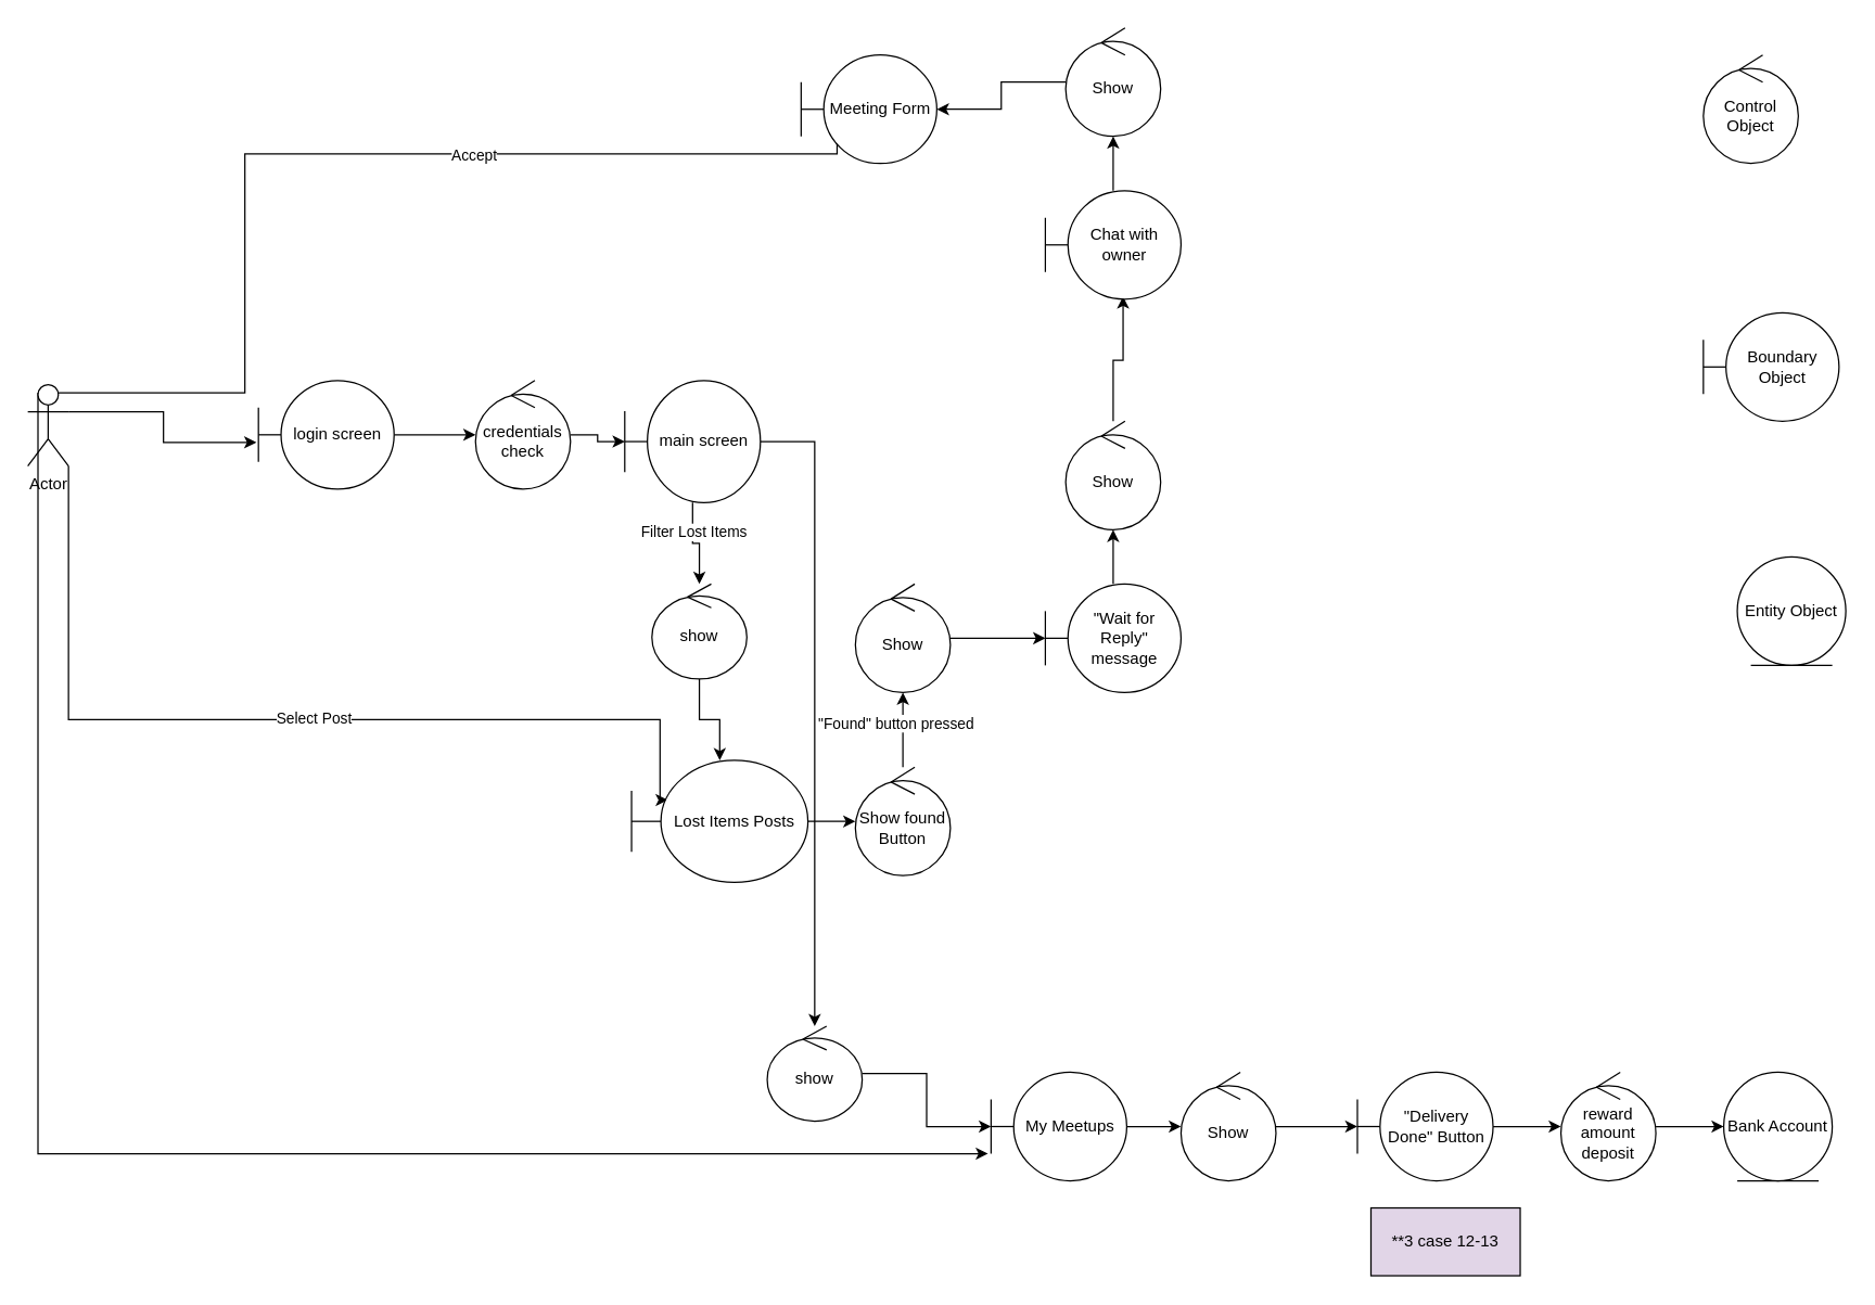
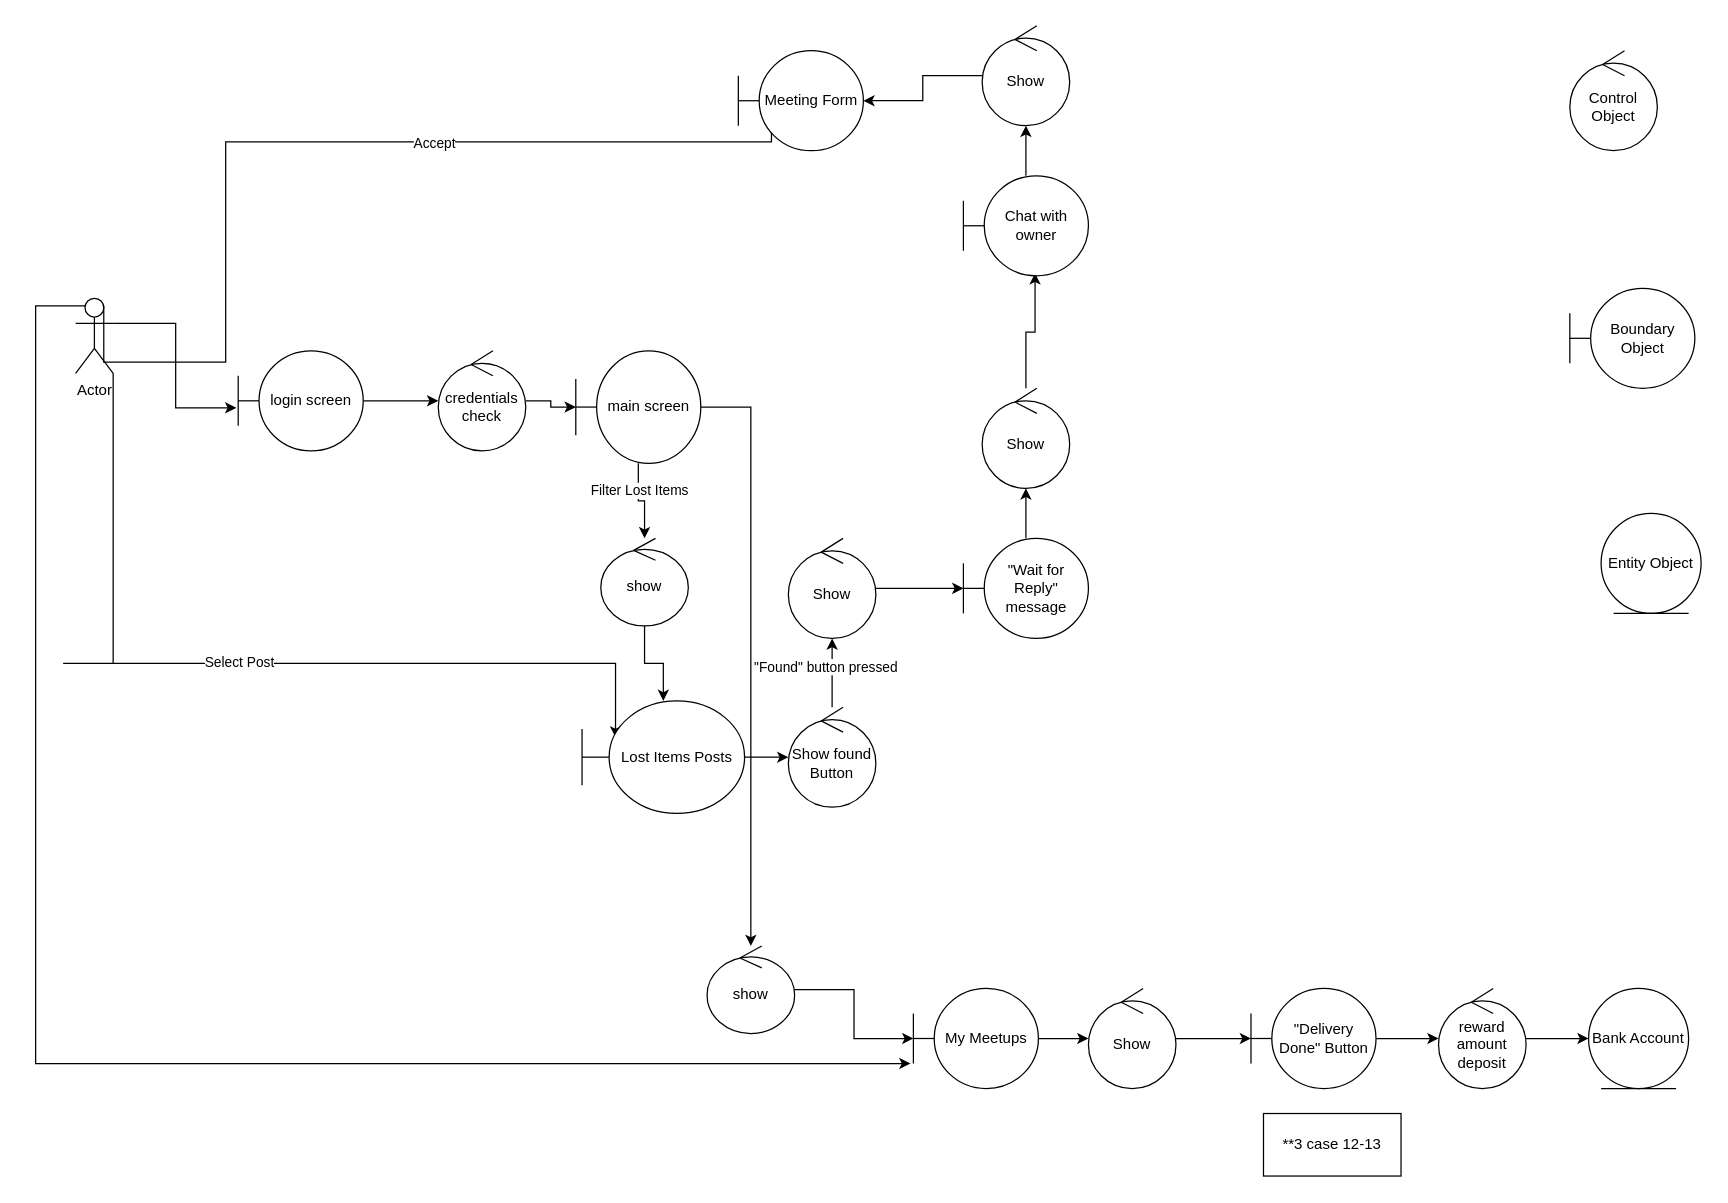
  <mxCell id="0" />
  <mxCell id="1" parent="0" />
  <mxCell id="2" value="" style="edgeStyle=orthogonalEdgeStyle;rounded=0;orthogonalLoop=1;jettySize=auto;html=1;" edge="1" parent="1" source="3" target="48"><mxGeometry relative="1" as="geometry" /></mxCell>
  <mxCell id="3" value="&quot;Delivery Done&quot; Button" style="shape=umlBoundary;whiteSpace=wrap;html=1;" vertex="1" parent="1"><mxGeometry x="1000" y="790" width="100" height="80" as="geometry" /></mxCell>
  <mxCell id="4" value="Control Object" style="ellipse;shape=umlControl;whiteSpace=wrap;html=1;" vertex="1" parent="1"><mxGeometry x="1255" y="40" width="70" height="80" as="geometry" /></mxCell>
  <mxCell id="5" value="Entity Object" style="ellipse;shape=umlEntity;whiteSpace=wrap;html=1;" vertex="1" parent="1"><mxGeometry x="1280" y="410" width="80" height="80" as="geometry" /></mxCell>
  <mxCell id="6" style="edgeStyle=orthogonalEdgeStyle;rounded=0;orthogonalLoop=1;jettySize=auto;html=1;exitX=1;exitY=1;exitDx=0;exitDy=0;exitPerimeter=0;entryX=0.206;entryY=0.325;entryDx=0;entryDy=0;entryPerimeter=0;" edge="1" parent="1" source="11" target="26"><mxGeometry relative="1" as="geometry"><mxPoint x="120" y="510" as="targetPoint" /><Array as="points"><mxPoint x="50" y="530" /><mxPoint x="486" y="530" /></Array></mxGeometry></mxCell>
  <mxCell id="7" value="Select Post" style="edgeLabel;html=1;align=center;verticalAlign=middle;resizable=0;points=[];" vertex="1" connectable="0" parent="6"><mxGeometry x="0.067" y="2" relative="1" as="geometry"><mxPoint as="offset" /></mxGeometry></mxCell>
  <mxCell id="8" style="edgeStyle=orthogonalEdgeStyle;rounded=0;orthogonalLoop=1;jettySize=auto;html=1;exitX=0.75;exitY=0.1;exitDx=0;exitDy=0;exitPerimeter=0;entryX=0.265;entryY=0.784;entryDx=0;entryDy=0;entryPerimeter=0;endArrow=none;" edge="1" parent="1" source="11" target="12"><mxGeometry relative="1" as="geometry"><mxPoint x="180" y="140" as="targetPoint" /><Array as="points"><mxPoint x="180" y="289" /><mxPoint x="180" y="113" /></Array></mxGeometry></mxCell>
  <mxCell id="9" value="Accept" style="edgeLabel;html=1;align=center;verticalAlign=middle;resizable=0;points=[];" vertex="1" connectable="0" parent="8"><mxGeometry x="0.267" relative="1" as="geometry"><mxPoint as="offset" /></mxGeometry></mxCell>
  <mxCell id="10" style="edgeStyle=orthogonalEdgeStyle;rounded=0;orthogonalLoop=1;jettySize=auto;html=1;exitX=0.25;exitY=0.1;exitDx=0;exitDy=0;exitPerimeter=0;entryX=-0.023;entryY=0.75;entryDx=0;entryDy=0;entryPerimeter=0;" edge="1" parent="1" source="11" target="40"><mxGeometry relative="1" as="geometry"><mxPoint x="40" y="10" as="targetPoint" /><Array as="points"><mxPoint x="28" y="850" /></Array></mxGeometry></mxCell>
- <mxCell id="11" value="Actor" style="shape=umlActor;verticalLabelPosition=bottom;verticalAlign=top;html=1;" vertex="1" parent="1"><mxGeometry x="20" y="283" width="30" height="60" as="geometry" /></mxCell>
+ <mxCell id="11" value="Actor" style="shape=umlActor;verticalLabelPosition=bottom;verticalAlign=top;html=1;" vertex="1" parent="1"><mxGeometry x="60" y="238" width="30" height="60" as="geometry" /></mxCell>
  <mxCell id="12" value="Meeting Form" style="shape=umlBoundary;whiteSpace=wrap;html=1;" vertex="1" parent="1"><mxGeometry x="590" y="40" width="100" height="80" as="geometry" /></mxCell>
  <mxCell id="13" value="" style="edgeStyle=orthogonalEdgeStyle;rounded=0;orthogonalLoop=1;jettySize=auto;html=1;" edge="1" parent="1" source="14" target="18"><mxGeometry relative="1" as="geometry" /></mxCell>
  <mxCell id="14" value="login screen" style="shape=umlBoundary;whiteSpace=wrap;html=1;" vertex="1" parent="1"><mxGeometry x="190" y="280" width="100" height="80" as="geometry" /></mxCell>
  <mxCell id="15" value="" style="edgeStyle=orthogonalEdgeStyle;rounded=0;orthogonalLoop=1;jettySize=auto;html=1;entryX=0.573;entryY=0.975;entryDx=0;entryDy=0;entryPerimeter=0;" edge="1" parent="1" source="16" target="36"><mxGeometry relative="1" as="geometry"><mxPoint x="800" y="290" as="targetPoint" /></mxGeometry></mxCell>
  <mxCell id="16" value="Show" style="ellipse;shape=umlControl;whiteSpace=wrap;html=1;" vertex="1" parent="1"><mxGeometry x="785" y="310" width="70" height="80" as="geometry" /></mxCell>
  <mxCell id="17" value="" style="edgeStyle=orthogonalEdgeStyle;rounded=0;orthogonalLoop=1;jettySize=auto;html=1;" edge="1" parent="1" source="18" target="22"><mxGeometry relative="1" as="geometry" /></mxCell>
  <mxCell id="18" value="credentials check" style="ellipse;shape=umlControl;whiteSpace=wrap;html=1;" vertex="1" parent="1"><mxGeometry x="350" y="280" width="70" height="80" as="geometry" /></mxCell>
  <mxCell id="19" value="" style="edgeStyle=orthogonalEdgeStyle;rounded=0;orthogonalLoop=1;jettySize=auto;html=1;" edge="1" parent="1" source="22" target="24"><mxGeometry relative="1" as="geometry"><Array as="points"><mxPoint x="510" y="400" /><mxPoint x="515" y="400" /></Array></mxGeometry></mxCell>
  <mxCell id="20" value="Filter Lost Items" style="edgeLabel;html=1;align=center;verticalAlign=middle;resizable=0;points=[];" vertex="1" connectable="0" parent="19"><mxGeometry x="-0.345" relative="1" as="geometry"><mxPoint as="offset" /></mxGeometry></mxCell>
  <mxCell id="21" value="" style="edgeStyle=orthogonalEdgeStyle;rounded=0;orthogonalLoop=1;jettySize=auto;html=1;" edge="1" parent="1" source="22" target="42"><mxGeometry relative="1" as="geometry" /></mxCell>
  <mxCell id="22" value="main screen" style="shape=umlBoundary;whiteSpace=wrap;html=1;" vertex="1" parent="1"><mxGeometry x="460" y="280" width="100" height="90" as="geometry" /></mxCell>
  <mxCell id="23" value="" style="edgeStyle=orthogonalEdgeStyle;rounded=0;orthogonalLoop=1;jettySize=auto;html=1;" edge="1" parent="1" source="24" target="26"><mxGeometry relative="1" as="geometry" /></mxCell>
  <mxCell id="24" value="show" style="ellipse;shape=umlControl;whiteSpace=wrap;html=1;" vertex="1" parent="1"><mxGeometry x="480" y="430" width="70" height="70" as="geometry" /></mxCell>
  <mxCell id="25" value="" style="edgeStyle=orthogonalEdgeStyle;rounded=0;orthogonalLoop=1;jettySize=auto;html=1;" edge="1" parent="1" source="26" target="29"><mxGeometry relative="1" as="geometry" /></mxCell>
  <mxCell id="26" value="Lost Items Posts" style="shape=umlBoundary;whiteSpace=wrap;html=1;" vertex="1" parent="1"><mxGeometry x="465" y="560" width="130" height="90" as="geometry" /></mxCell>
  <mxCell id="27" value="" style="edgeStyle=orthogonalEdgeStyle;rounded=0;orthogonalLoop=1;jettySize=auto;html=1;" edge="1" parent="1" source="29" target="32"><mxGeometry relative="1" as="geometry" /></mxCell>
  <mxCell id="28" value="&quot;Found&quot; button pressed" style="edgeLabel;html=1;align=center;verticalAlign=middle;resizable=0;points=[];" vertex="1" connectable="0" parent="27"><mxGeometry x="0.248" y="6" relative="1" as="geometry"><mxPoint y="1" as="offset" /></mxGeometry></mxCell>
  <mxCell id="29" value="Show found Button" style="ellipse;shape=umlControl;whiteSpace=wrap;html=1;" vertex="1" parent="1"><mxGeometry x="630" y="565" width="70" height="80" as="geometry" /></mxCell>
  <mxCell id="30" style="edgeStyle=orthogonalEdgeStyle;rounded=0;orthogonalLoop=1;jettySize=auto;html=1;exitX=1;exitY=0.333;exitDx=0;exitDy=0;exitPerimeter=0;entryX=-0.015;entryY=0.57;entryDx=0;entryDy=0;entryPerimeter=0;" edge="1" parent="1" source="11" target="14"><mxGeometry relative="1" as="geometry" /></mxCell>
  <mxCell id="31" value="" style="edgeStyle=orthogonalEdgeStyle;rounded=0;orthogonalLoop=1;jettySize=auto;html=1;" edge="1" parent="1" source="32" target="34"><mxGeometry relative="1" as="geometry" /></mxCell>
  <mxCell id="32" value="Show" style="ellipse;shape=umlControl;whiteSpace=wrap;html=1;" vertex="1" parent="1"><mxGeometry x="630" y="430" width="70" height="80" as="geometry" /></mxCell>
  <mxCell id="33" value="" style="edgeStyle=orthogonalEdgeStyle;rounded=0;orthogonalLoop=1;jettySize=auto;html=1;" edge="1" parent="1" source="34" target="16"><mxGeometry relative="1" as="geometry" /></mxCell>
  <mxCell id="34" value="&quot;Wait for Reply&quot; message" style="shape=umlBoundary;whiteSpace=wrap;html=1;" vertex="1" parent="1"><mxGeometry x="770" y="430" width="100" height="80" as="geometry" /></mxCell>
  <mxCell id="35" value="" style="edgeStyle=orthogonalEdgeStyle;rounded=0;orthogonalLoop=1;jettySize=auto;html=1;" edge="1" parent="1" source="36" target="38"><mxGeometry relative="1" as="geometry" /></mxCell>
  <mxCell id="36" value="Chat with owner" style="shape=umlBoundary;whiteSpace=wrap;html=1;" vertex="1" parent="1"><mxGeometry x="770" y="140" width="100" height="80" as="geometry" /></mxCell>
  <mxCell id="37" value="" style="edgeStyle=orthogonalEdgeStyle;rounded=0;orthogonalLoop=1;jettySize=auto;html=1;" edge="1" parent="1" source="38" target="12"><mxGeometry relative="1" as="geometry" /></mxCell>
  <mxCell id="38" value="Show" style="ellipse;shape=umlControl;whiteSpace=wrap;html=1;" vertex="1" parent="1"><mxGeometry x="785" y="20" width="70" height="80" as="geometry" /></mxCell>
  <mxCell id="39" style="edgeStyle=orthogonalEdgeStyle;rounded=0;orthogonalLoop=1;jettySize=auto;html=1;" edge="1" parent="1" source="40" target="44"><mxGeometry relative="1" as="geometry" /></mxCell>
  <mxCell id="40" value="My Meetups" style="shape=umlBoundary;whiteSpace=wrap;html=1;" vertex="1" parent="1"><mxGeometry x="730" y="790" width="100" height="80" as="geometry" /></mxCell>
  <mxCell id="41" value="" style="edgeStyle=orthogonalEdgeStyle;rounded=0;orthogonalLoop=1;jettySize=auto;html=1;" edge="1" parent="1" source="42" target="40"><mxGeometry relative="1" as="geometry" /></mxCell>
  <mxCell id="42" value="show" style="ellipse;shape=umlControl;whiteSpace=wrap;html=1;" vertex="1" parent="1"><mxGeometry x="565" y="756" width="70" height="70" as="geometry" /></mxCell>
  <mxCell id="43" value="" style="edgeStyle=orthogonalEdgeStyle;rounded=0;orthogonalLoop=1;jettySize=auto;html=1;" edge="1" parent="1" source="44" target="3"><mxGeometry relative="1" as="geometry" /></mxCell>
  <mxCell id="44" value="Show" style="ellipse;shape=umlControl;whiteSpace=wrap;html=1;" vertex="1" parent="1"><mxGeometry x="870" y="790" width="70" height="80" as="geometry" /></mxCell>
  <mxCell id="45" value="Boundary Object" style="shape=umlBoundary;whiteSpace=wrap;html=1;" vertex="1" parent="1"><mxGeometry x="1255" y="230" width="100" height="80" as="geometry" /></mxCell>
- <mxCell id="46" value="**3 case 12-13" style="html=1;whiteSpace=wrap;fillColor=#e1d5e7;" vertex="1" parent="1"><mxGeometry x="1010" y="890" width="110" height="50" as="geometry" /></mxCell>
+ <mxCell id="46" value="**3 case 12-13" style="html=1;whiteSpace=wrap;" vertex="1" parent="1"><mxGeometry x="1010" y="890" width="110" height="50" as="geometry" /></mxCell>
  <mxCell id="47" value="" style="edgeStyle=orthogonalEdgeStyle;rounded=0;orthogonalLoop=1;jettySize=auto;html=1;" edge="1" parent="1" source="48" target="49"><mxGeometry relative="1" as="geometry" /></mxCell>
  <mxCell id="48" value="reward amount deposit" style="ellipse;shape=umlControl;whiteSpace=wrap;html=1;" vertex="1" parent="1"><mxGeometry x="1150" y="790" width="70" height="80" as="geometry" /></mxCell>
  <mxCell id="49" value="Bank Account" style="ellipse;shape=umlEntity;whiteSpace=wrap;html=1;" vertex="1" parent="1"><mxGeometry x="1270" y="790" width="80" height="80" as="geometry" /></mxCell>
